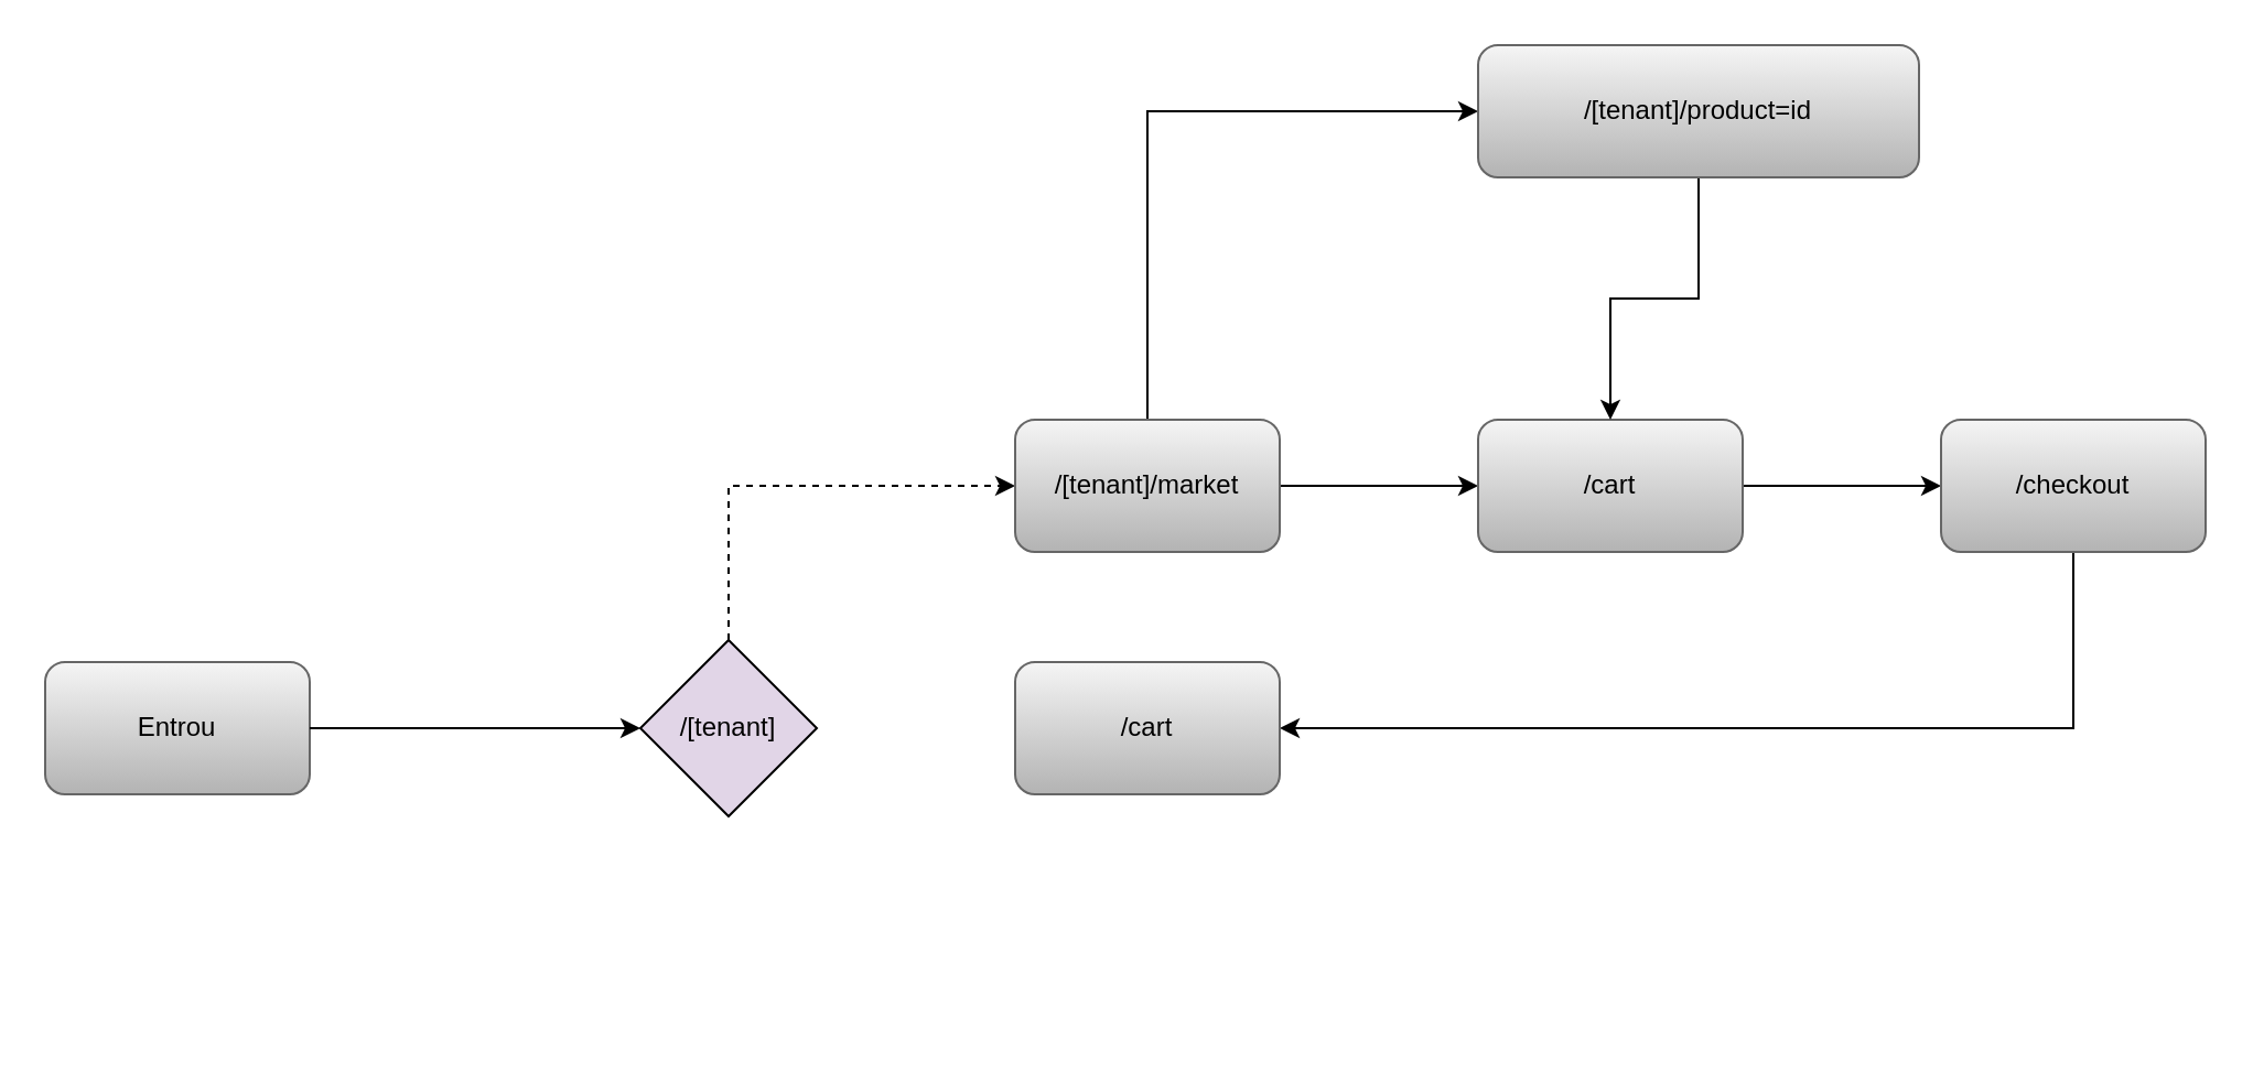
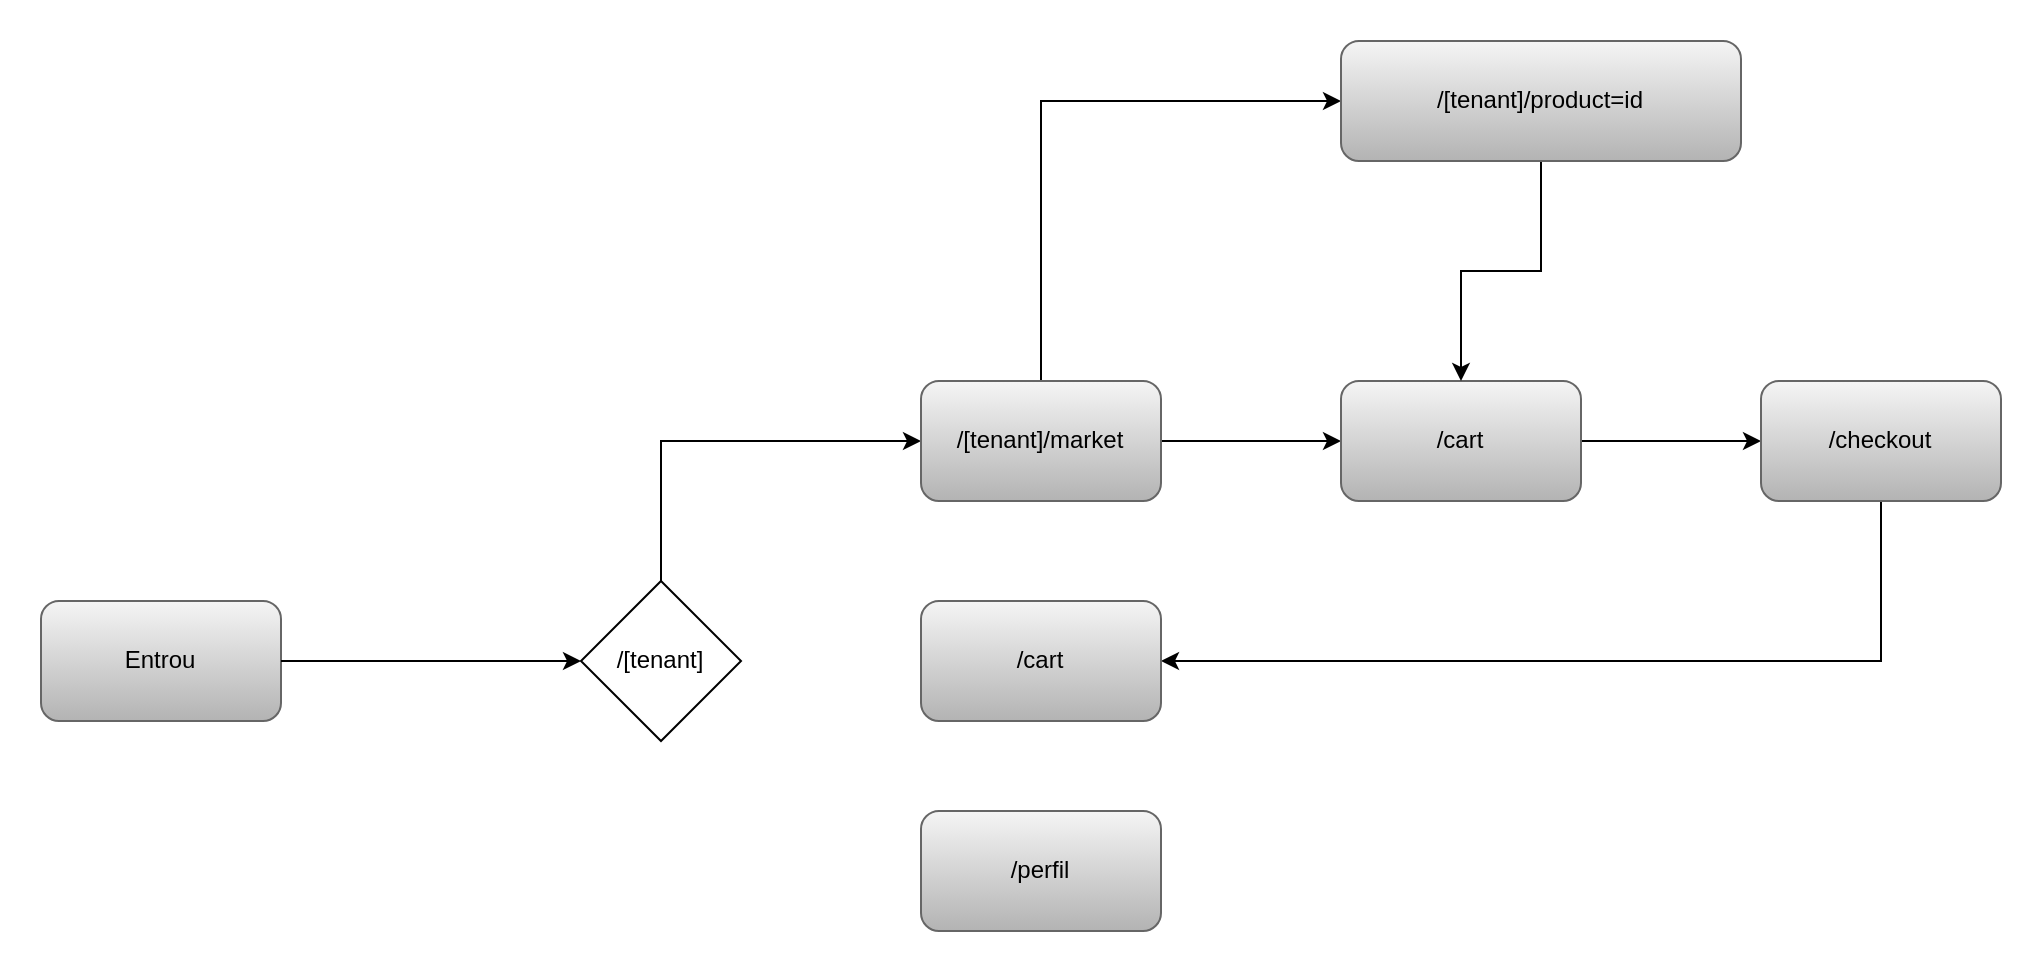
  <mxCell id="0" />
  <mxCell id="1" parent="0" />
- <mxCell id="2" style="edgeStyle=orthogonalEdgeStyle;rounded=0;orthogonalLoop=1;jettySize=auto;html=1;dashed=1;" edge="1" parent="1" source="14" target="6"><mxGeometry relative="1" as="geometry"><Array as="points"><mxPoint x="330" y="220" /></Array></mxGeometry></mxCell>
+ <mxCell id="2" style="edgeStyle=orthogonalEdgeStyle;rounded=0;orthogonalLoop=1;jettySize=auto;html=1;" edge="1" parent="1" source="14" target="6"><mxGeometry relative="1" as="geometry"><Array as="points"><mxPoint x="330" y="220" /></Array></mxGeometry></mxCell>
  <mxCell id="3" value="Entrou" style="rounded=1;whiteSpace=wrap;html=1;fillColor=#f5f5f5;gradientColor=#b3b3b3;strokeColor=#666666;" vertex="1" parent="1"><mxGeometry x="20" y="300" width="120" height="60" as="geometry" /></mxCell>
  <mxCell id="4" style="edgeStyle=orthogonalEdgeStyle;rounded=0;orthogonalLoop=1;jettySize=auto;html=1;" edge="1" parent="1" source="6" target="8"><mxGeometry relative="1" as="geometry" /></mxCell>
  <mxCell id="5" style="edgeStyle=orthogonalEdgeStyle;rounded=0;orthogonalLoop=1;jettySize=auto;html=1;entryX=0;entryY=0.5;entryDx=0;entryDy=0;" edge="1" parent="1" source="6" target="16"><mxGeometry relative="1" as="geometry"><Array as="points"><mxPoint x="520" y="50" /></Array></mxGeometry></mxCell>
  <mxCell id="6" value="/[tenant]/market" style="rounded=1;whiteSpace=wrap;html=1;fillColor=#f5f5f5;gradientColor=#b3b3b3;strokeColor=#666666;" vertex="1" parent="1"><mxGeometry x="460" y="190" width="120" height="60" as="geometry" /></mxCell>
  <mxCell id="7" style="edgeStyle=orthogonalEdgeStyle;rounded=0;orthogonalLoop=1;jettySize=auto;html=1;" edge="1" parent="1" source="8" target="10"><mxGeometry relative="1" as="geometry" /></mxCell>
  <mxCell id="8" value="/cart" style="rounded=1;whiteSpace=wrap;html=1;fillColor=#f5f5f5;gradientColor=#b3b3b3;strokeColor=#666666;" vertex="1" parent="1"><mxGeometry x="670" y="190" width="120" height="60" as="geometry" /></mxCell>
  <mxCell id="9" style="edgeStyle=orthogonalEdgeStyle;rounded=0;orthogonalLoop=1;jettySize=auto;html=1;entryX=1;entryY=0.5;entryDx=0;entryDy=0;" edge="1" parent="1" source="10" target="11"><mxGeometry relative="1" as="geometry"><Array as="points"><mxPoint x="940" y="330" /></Array></mxGeometry></mxCell>
  <mxCell id="10" value="/checkout" style="rounded=1;whiteSpace=wrap;html=1;fillColor=#f5f5f5;gradientColor=#b3b3b3;strokeColor=#666666;" vertex="1" parent="1"><mxGeometry x="880" y="190" width="120" height="60" as="geometry" /></mxCell>
  <mxCell id="11" value="/cart" style="rounded=1;whiteSpace=wrap;html=1;fillColor=#f5f5f5;gradientColor=#b3b3b3;strokeColor=#666666;" vertex="1" parent="1"><mxGeometry x="460" y="300" width="120" height="60" as="geometry" /></mxCell>
+ <mxCell id="12" value="/perfil" style="rounded=1;whiteSpace=wrap;html=1;fillColor=#f5f5f5;gradientColor=#b3b3b3;strokeColor=#666666;" vertex="1" parent="1"><mxGeometry x="460" y="405" width="120" height="60" as="geometry" /></mxCell>
  <mxCell id="13" value="" style="edgeStyle=orthogonalEdgeStyle;rounded=0;orthogonalLoop=1;jettySize=auto;html=1;" edge="1" parent="1" source="3" target="14"><mxGeometry relative="1" as="geometry"><mxPoint x="140" y="330" as="sourcePoint" /><mxPoint x="520" y="250" as="targetPoint" /></mxGeometry></mxCell>
- <mxCell id="14" value="/[tenant]" style="rhombus;whiteSpace=wrap;html=1;fillColor=#e1d5e7;" vertex="1" parent="1"><mxGeometry x="290" y="290" width="80" height="80" as="geometry" /></mxCell>
+ <mxCell id="14" value="/[tenant]" style="rhombus;whiteSpace=wrap;html=1;" vertex="1" parent="1"><mxGeometry x="290" y="290" width="80" height="80" as="geometry" /></mxCell>
  <mxCell id="15" style="edgeStyle=orthogonalEdgeStyle;rounded=0;orthogonalLoop=1;jettySize=auto;html=1;entryX=0.5;entryY=0;entryDx=0;entryDy=0;" edge="1" parent="1" source="16" target="8"><mxGeometry relative="1" as="geometry" /></mxCell>
  <mxCell id="16" value="/[tenant]/product=id" style="rounded=1;whiteSpace=wrap;html=1;fillColor=#f5f5f5;gradientColor=#b3b3b3;strokeColor=#666666;" vertex="1" parent="1"><mxGeometry x="670" y="20" width="200" height="60" as="geometry" /></mxCell>
